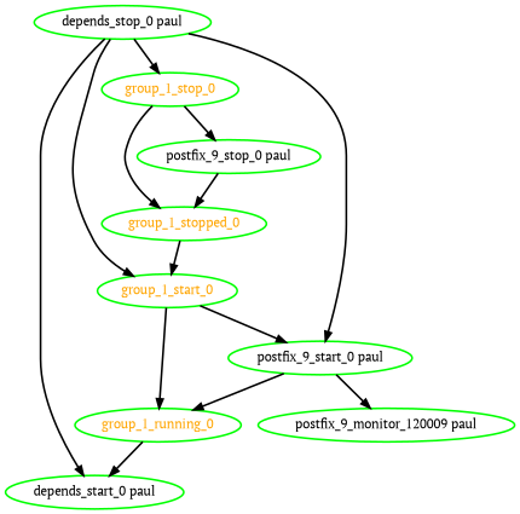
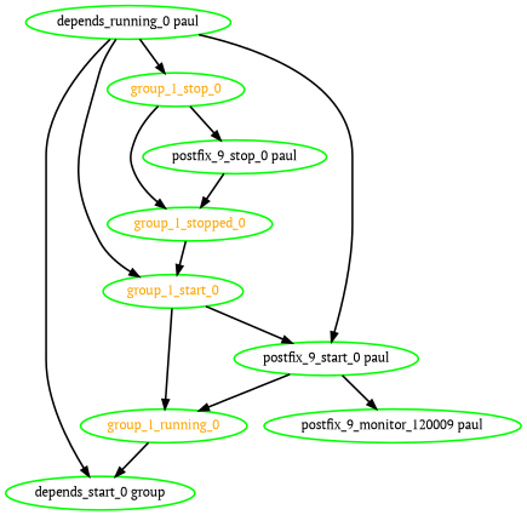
  digraph {
    fontname="PT Serif"
    node [color=green fontcolor=black fontname="PT Serif" style=bold]
    edge [fontname="PT Serif" style=bold]
-   "depends_stop_0 paul"
-   "depends_start_0 paul"
+   "depends_stop_0 paul" [label="depends_running_0 paul"]
+   "depends_start_0 paul" [label="depends_start_0 group"]
    group_1_start_0 [fontcolor=orange]
    group_1_stop_0 [fontcolor=orange]
    "postfix_9_start_0 paul"
    group_1_running_0 [fontcolor=orange]
    group_1_stopped_0 [fontcolor=orange]
    "postfix_9_stop_0 paul"
    n9 [label="postfix_9_monitor_120009 paul"]
    "depends_stop_0 paul" -> "depends_start_0 paul"
    "depends_stop_0 paul" -> group_1_start_0
    "depends_stop_0 paul" -> group_1_stop_0
    "depends_stop_0 paul" -> "postfix_9_start_0 paul"
    group_1_start_0 -> "postfix_9_start_0 paul"
    group_1_start_0 -> group_1_running_0
    group_1_stop_0 -> group_1_stopped_0
    group_1_stop_0 -> "postfix_9_stop_0 paul"
    "postfix_9_start_0 paul" -> group_1_running_0
    "postfix_9_start_0 paul" -> n9
    group_1_running_0 -> "depends_start_0 paul"
    group_1_stopped_0 -> group_1_start_0
    "postfix_9_stop_0 paul" -> group_1_stopped_0
  }
